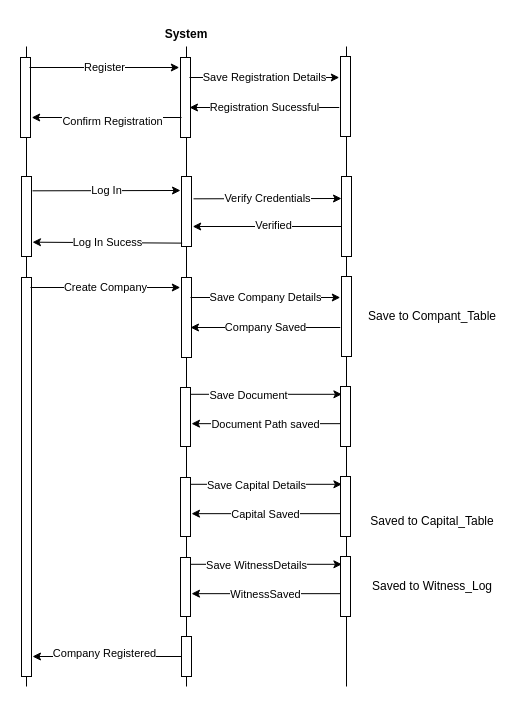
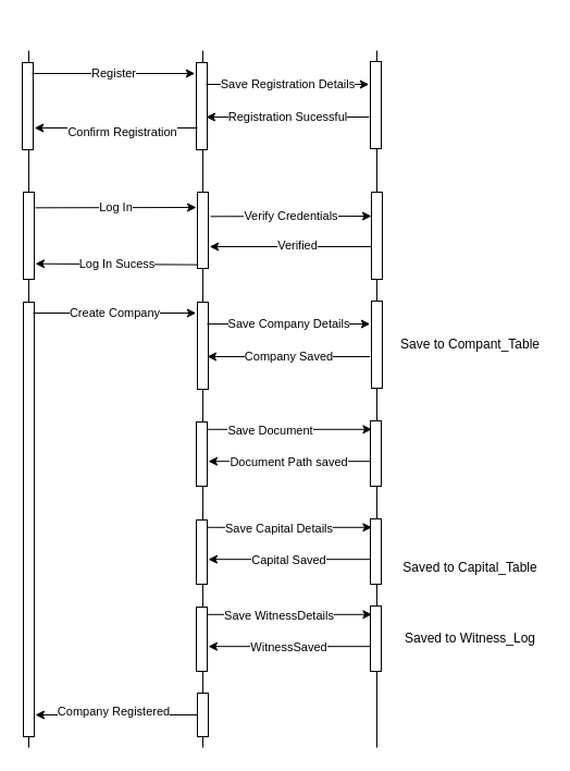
  <mxCell id="0" />
  <mxCell id="1" parent="0" />
  <mxCell id="2" value="" style="line;strokeWidth=1;fillColor=none;align=left;verticalAlign=middle;spacingTop=-1;spacingLeft=3;spacingRight=3;rotatable=0;labelPosition=right;points=[];portConstraint=eastwest;strokeColor=inherit;direction=south;" vertex="1" parent="1"><mxGeometry x="342" y="46" width="8" height="640" as="geometry" /></mxCell>
  <mxCell id="3" value="" style="line;strokeWidth=1;fillColor=none;align=left;verticalAlign=middle;spacingTop=-1;spacingLeft=3;spacingRight=3;rotatable=0;labelPosition=right;points=[];portConstraint=eastwest;strokeColor=inherit;direction=south;" vertex="1" parent="1"><mxGeometry x="182" y="46" width="8" height="640" as="geometry" /></mxCell>
  <mxCell id="4" value="" style="line;strokeWidth=1;fillColor=none;align=left;verticalAlign=middle;spacingTop=-1;spacingLeft=3;spacingRight=3;rotatable=0;labelPosition=right;points=[];portConstraint=eastwest;strokeColor=inherit;direction=south;" vertex="1" parent="1"><mxGeometry x="22" y="46" width="8" height="640" as="geometry" /></mxCell>
  <mxCell id="5" value="" style="html=1;points=[];perimeter=orthogonalPerimeter;" vertex="1" parent="1"><mxGeometry x="21" y="176" width="10" height="80" as="geometry" /></mxCell>
  <mxCell id="6" value="Verify Credentials" style="edgeStyle=none;html=1;exitX=1.2;exitY=0.454;exitDx=0;exitDy=0;exitPerimeter=0;" edge="1" parent="1"><mxGeometry relative="1" as="geometry"><mxPoint x="341" y="198" as="targetPoint" /><mxPoint x="193" y="198.32" as="sourcePoint" /></mxGeometry></mxCell>
  <mxCell id="7" value="" style="html=1;points=[];perimeter=orthogonalPerimeter;" vertex="1" parent="1"><mxGeometry x="181" y="176" width="10" height="70" as="geometry" /></mxCell>
  <mxCell id="8" style="edgeStyle=none;html=1;entryX=1.022;entryY=0.721;entryDx=0;entryDy=0;entryPerimeter=0;" edge="1" parent="1"><mxGeometry relative="1" as="geometry"><mxPoint x="342" y="226" as="sourcePoint" /><mxPoint x="192.22" y="226" as="targetPoint" /></mxGeometry></mxCell>
  <mxCell id="9" value="Verified" style="edgeLabel;html=1;align=center;verticalAlign=middle;resizable=0;points=[];" vertex="1" connectable="0" parent="8"><mxGeometry x="-0.155" y="-2" relative="1" as="geometry"><mxPoint x="-7" as="offset" /></mxGeometry></mxCell>
  <mxCell id="10" value="" style="html=1;points=[];perimeter=orthogonalPerimeter;" vertex="1" parent="1"><mxGeometry x="341" y="176" width="10" height="80" as="geometry" /></mxCell>
  <mxCell id="11" value="Log In Sucess" style="edgeStyle=none;html=1;exitX=0.065;exitY=0.758;exitDx=0;exitDy=0;exitPerimeter=0;entryX=1.097;entryY=0.746;entryDx=0;entryDy=0;entryPerimeter=0;" edge="1" parent="1"><mxGeometry relative="1" as="geometry"><mxPoint x="181.65" y="242.64" as="sourcePoint" /><mxPoint x="31.97" y="241.68" as="targetPoint" /></mxGeometry></mxCell>
- <mxCell id="12" value="System" style="text;align=center;fontStyle=1;verticalAlign=middle;spacingLeft=3;spacingRight=3;strokeColor=none;rotatable=0;points=[[0,0.5],[1,0.5]];portConstraint=eastwest;" vertex="1" parent="1"><mxGeometry x="146" y="20" width="80" height="26" as="geometry" /></mxCell>
  <mxCell id="13" style="edgeStyle=none;html=1;entryX=1.1;entryY=0.613;entryDx=0;entryDy=0;entryPerimeter=0;" edge="1" parent="1" source="15" target="18"><mxGeometry relative="1" as="geometry" /></mxCell>
  <mxCell id="14" value="Capital Saved" style="edgeLabel;html=1;align=center;verticalAlign=middle;resizable=0;points=[];" vertex="1" connectable="0" parent="13"><mxGeometry x="0.176" relative="1" as="geometry"><mxPoint x="12" as="offset" /></mxGeometry></mxCell>
  <mxCell id="15" value="" style="html=1;points=[];perimeter=orthogonalPerimeter;" vertex="1" parent="1"><mxGeometry x="340" y="476" width="10" height="60" as="geometry" /></mxCell>
  <mxCell id="16" style="edgeStyle=none;html=1;entryX=0.14;entryY=0.13;entryDx=0;entryDy=0;entryPerimeter=0;" edge="1" parent="1" source="18" target="15"><mxGeometry relative="1" as="geometry" /></mxCell>
  <mxCell id="17" value="Save Capital Details" style="edgeLabel;html=1;align=center;verticalAlign=middle;resizable=0;points=[];" vertex="1" connectable="0" parent="16"><mxGeometry x="-0.242" y="-1" relative="1" as="geometry"><mxPoint x="8" as="offset" /></mxGeometry></mxCell>
  <mxCell id="18" value="" style="html=1;points=[];perimeter=orthogonalPerimeter;" vertex="1" parent="1"><mxGeometry x="180" y="477" width="10" height="59" as="geometry" /></mxCell>
  <mxCell id="19" value="" style="html=1;points=[];perimeter=orthogonalPerimeter;" vertex="1" parent="1"><mxGeometry x="21" y="277" width="10" height="399" as="geometry" /></mxCell>
  <mxCell id="20" value="" style="html=1;points=[];perimeter=orthogonalPerimeter;" vertex="1" parent="1"><mxGeometry x="341" y="276" width="10" height="80" as="geometry" /></mxCell>
  <mxCell id="21" value="" style="html=1;points=[];perimeter=orthogonalPerimeter;" vertex="1" parent="1"><mxGeometry x="181" y="277" width="10" height="80" as="geometry" /></mxCell>
  <mxCell id="22" value="Create Company" style="edgeStyle=none;html=1;entryX=1.022;entryY=0.721;entryDx=0;entryDy=0;entryPerimeter=0;" edge="1" parent="1"><mxGeometry relative="1" as="geometry"><mxPoint x="30" y="287" as="sourcePoint" /><mxPoint x="179.78" y="287" as="targetPoint" /></mxGeometry></mxCell>
  <mxCell id="23" value="Save Company Details" style="edgeStyle=none;html=1;entryX=1.022;entryY=0.721;entryDx=0;entryDy=0;entryPerimeter=0;" edge="1" parent="1"><mxGeometry relative="1" as="geometry"><mxPoint x="190" y="297" as="sourcePoint" /><mxPoint x="339.78" y="297" as="targetPoint" /></mxGeometry></mxCell>
  <mxCell id="24" value="Company Saved" style="edgeStyle=none;html=1;entryX=1.022;entryY=0.721;entryDx=0;entryDy=0;entryPerimeter=0;" edge="1" parent="1"><mxGeometry relative="1" as="geometry"><mxPoint x="339.78" y="327" as="sourcePoint" /><mxPoint x="190" y="327" as="targetPoint" /></mxGeometry></mxCell>
  <mxCell id="25" value="Log In" style="edgeStyle=none;html=1;exitX=1.2;exitY=0.454;exitDx=0;exitDy=0;exitPerimeter=0;" edge="1" parent="1"><mxGeometry relative="1" as="geometry"><mxPoint x="180" y="190" as="targetPoint" /><mxPoint x="32" y="190.32" as="sourcePoint" /></mxGeometry></mxCell>
  <mxCell id="26" value="" style="html=1;points=[];perimeter=orthogonalPerimeter;" vertex="1" parent="1"><mxGeometry x="20" y="57" width="10" height="80" as="geometry" /></mxCell>
  <mxCell id="27" value="" style="html=1;points=[];perimeter=orthogonalPerimeter;" vertex="1" parent="1"><mxGeometry x="340" y="56" width="10" height="80" as="geometry" /></mxCell>
  <mxCell id="28" value="" style="html=1;points=[];perimeter=orthogonalPerimeter;" vertex="1" parent="1"><mxGeometry x="180" y="57" width="10" height="80" as="geometry" /></mxCell>
  <mxCell id="29" style="edgeStyle=none;html=1;entryX=1.022;entryY=0.721;entryDx=0;entryDy=0;entryPerimeter=0;" edge="1" parent="1"><mxGeometry relative="1" as="geometry"><mxPoint x="181" y="117" as="sourcePoint" /><mxPoint x="31.22" y="117" as="targetPoint" /></mxGeometry></mxCell>
  <mxCell id="30" value="Confirm Registration" style="edgeLabel;html=1;align=center;verticalAlign=middle;resizable=0;points=[];" vertex="1" connectable="0" parent="29"><mxGeometry x="-0.19" y="3" relative="1" as="geometry"><mxPoint x="-9" as="offset" /></mxGeometry></mxCell>
  <mxCell id="31" value="Register" style="edgeStyle=none;html=1;entryX=1.022;entryY=0.721;entryDx=0;entryDy=0;entryPerimeter=0;" edge="1" parent="1"><mxGeometry relative="1" as="geometry"><mxPoint x="29" y="67" as="sourcePoint" /><mxPoint x="178.78" y="67" as="targetPoint" /></mxGeometry></mxCell>
  <mxCell id="32" value="Save Registration Details" style="edgeStyle=none;html=1;entryX=1.022;entryY=0.721;entryDx=0;entryDy=0;entryPerimeter=0;" edge="1" parent="1"><mxGeometry relative="1" as="geometry"><mxPoint x="189" y="77" as="sourcePoint" /><mxPoint x="338.78" y="77" as="targetPoint" /></mxGeometry></mxCell>
  <mxCell id="33" value="Registration Sucessful" style="edgeStyle=none;html=1;entryX=1.022;entryY=0.721;entryDx=0;entryDy=0;entryPerimeter=0;" edge="1" parent="1"><mxGeometry relative="1" as="geometry"><mxPoint x="338.78" y="107" as="sourcePoint" /><mxPoint x="189" y="107" as="targetPoint" /></mxGeometry></mxCell>
  <mxCell id="34" value="Save to Compant_Table" style="text;html=1;strokeColor=none;fillColor=none;align=center;verticalAlign=middle;whiteSpace=wrap;rounded=0;" vertex="1" parent="1"><mxGeometry x="362" y="301" width="140" height="30" as="geometry" /></mxCell>
  <mxCell id="35" style="edgeStyle=none;html=1;entryX=1.1;entryY=0.613;entryDx=0;entryDy=0;entryPerimeter=0;" edge="1" source="37" target="40" parent="1"><mxGeometry relative="1" as="geometry" /></mxCell>
  <mxCell id="36" value="Document Path saved" style="edgeLabel;html=1;align=center;verticalAlign=middle;resizable=0;points=[];" vertex="1" connectable="0" parent="35"><mxGeometry x="0.176" relative="1" as="geometry"><mxPoint x="12" as="offset" /></mxGeometry></mxCell>
  <mxCell id="37" value="" style="html=1;points=[];perimeter=orthogonalPerimeter;" vertex="1" parent="1"><mxGeometry x="340" y="386" width="10" height="60" as="geometry" /></mxCell>
  <mxCell id="38" style="edgeStyle=none;html=1;entryX=0.14;entryY=0.13;entryDx=0;entryDy=0;entryPerimeter=0;" edge="1" source="40" target="37" parent="1"><mxGeometry relative="1" as="geometry" /></mxCell>
  <mxCell id="39" value="Save Document" style="edgeLabel;html=1;align=center;verticalAlign=middle;resizable=0;points=[];" vertex="1" connectable="0" parent="38"><mxGeometry x="-0.242" y="-1" relative="1" as="geometry"><mxPoint as="offset" /></mxGeometry></mxCell>
  <mxCell id="40" value="" style="html=1;points=[];perimeter=orthogonalPerimeter;" vertex="1" parent="1"><mxGeometry x="180" y="387" width="10" height="59" as="geometry" /></mxCell>
  <mxCell id="41" value="Saved to Capital_Table" style="text;html=1;strokeColor=none;fillColor=none;align=center;verticalAlign=middle;whiteSpace=wrap;rounded=0;" vertex="1" parent="1"><mxGeometry x="362" y="506" width="140" height="30" as="geometry" /></mxCell>
  <mxCell id="42" style="edgeStyle=none;html=1;entryX=1.1;entryY=0.613;entryDx=0;entryDy=0;entryPerimeter=0;" edge="1" source="44" target="47" parent="1"><mxGeometry relative="1" as="geometry" /></mxCell>
  <mxCell id="43" value="WitnessSaved" style="edgeLabel;html=1;align=center;verticalAlign=middle;resizable=0;points=[];" vertex="1" connectable="0" parent="42"><mxGeometry x="0.176" relative="1" as="geometry"><mxPoint x="12" as="offset" /></mxGeometry></mxCell>
  <mxCell id="44" value="" style="html=1;points=[];perimeter=orthogonalPerimeter;" vertex="1" parent="1"><mxGeometry x="340" y="556" width="10" height="60" as="geometry" /></mxCell>
  <mxCell id="45" style="edgeStyle=none;html=1;entryX=0.14;entryY=0.13;entryDx=0;entryDy=0;entryPerimeter=0;" edge="1" source="47" target="44" parent="1"><mxGeometry relative="1" as="geometry" /></mxCell>
  <mxCell id="46" value="Save WitnessDetails" style="edgeLabel;html=1;align=center;verticalAlign=middle;resizable=0;points=[];" vertex="1" connectable="0" parent="45"><mxGeometry x="-0.242" y="-1" relative="1" as="geometry"><mxPoint x="8" as="offset" /></mxGeometry></mxCell>
  <mxCell id="47" value="" style="html=1;points=[];perimeter=orthogonalPerimeter;" vertex="1" parent="1"><mxGeometry x="180" y="557" width="10" height="59" as="geometry" /></mxCell>
  <mxCell id="48" value="Saved to Witness_Log" style="text;html=1;strokeColor=none;fillColor=none;align=center;verticalAlign=middle;whiteSpace=wrap;rounded=0;" vertex="1" parent="1"><mxGeometry x="362" y="571" width="140" height="30" as="geometry" /></mxCell>
  <mxCell id="49" style="edgeStyle=none;html=1;" edge="1" parent="1" source="51"><mxGeometry relative="1" as="geometry"><mxPoint x="32" y="656" as="targetPoint" /></mxGeometry></mxCell>
  <mxCell id="50" value="Company Registered" style="edgeLabel;html=1;align=center;verticalAlign=middle;resizable=0;points=[];" vertex="1" connectable="0" parent="49"><mxGeometry x="0.198" y="-4" relative="1" as="geometry"><mxPoint x="11" as="offset" /></mxGeometry></mxCell>
  <mxCell id="51" value="" style="html=1;points=[];perimeter=orthogonalPerimeter;" vertex="1" parent="1"><mxGeometry x="181" y="636" width="10" height="40" as="geometry" /></mxCell>
